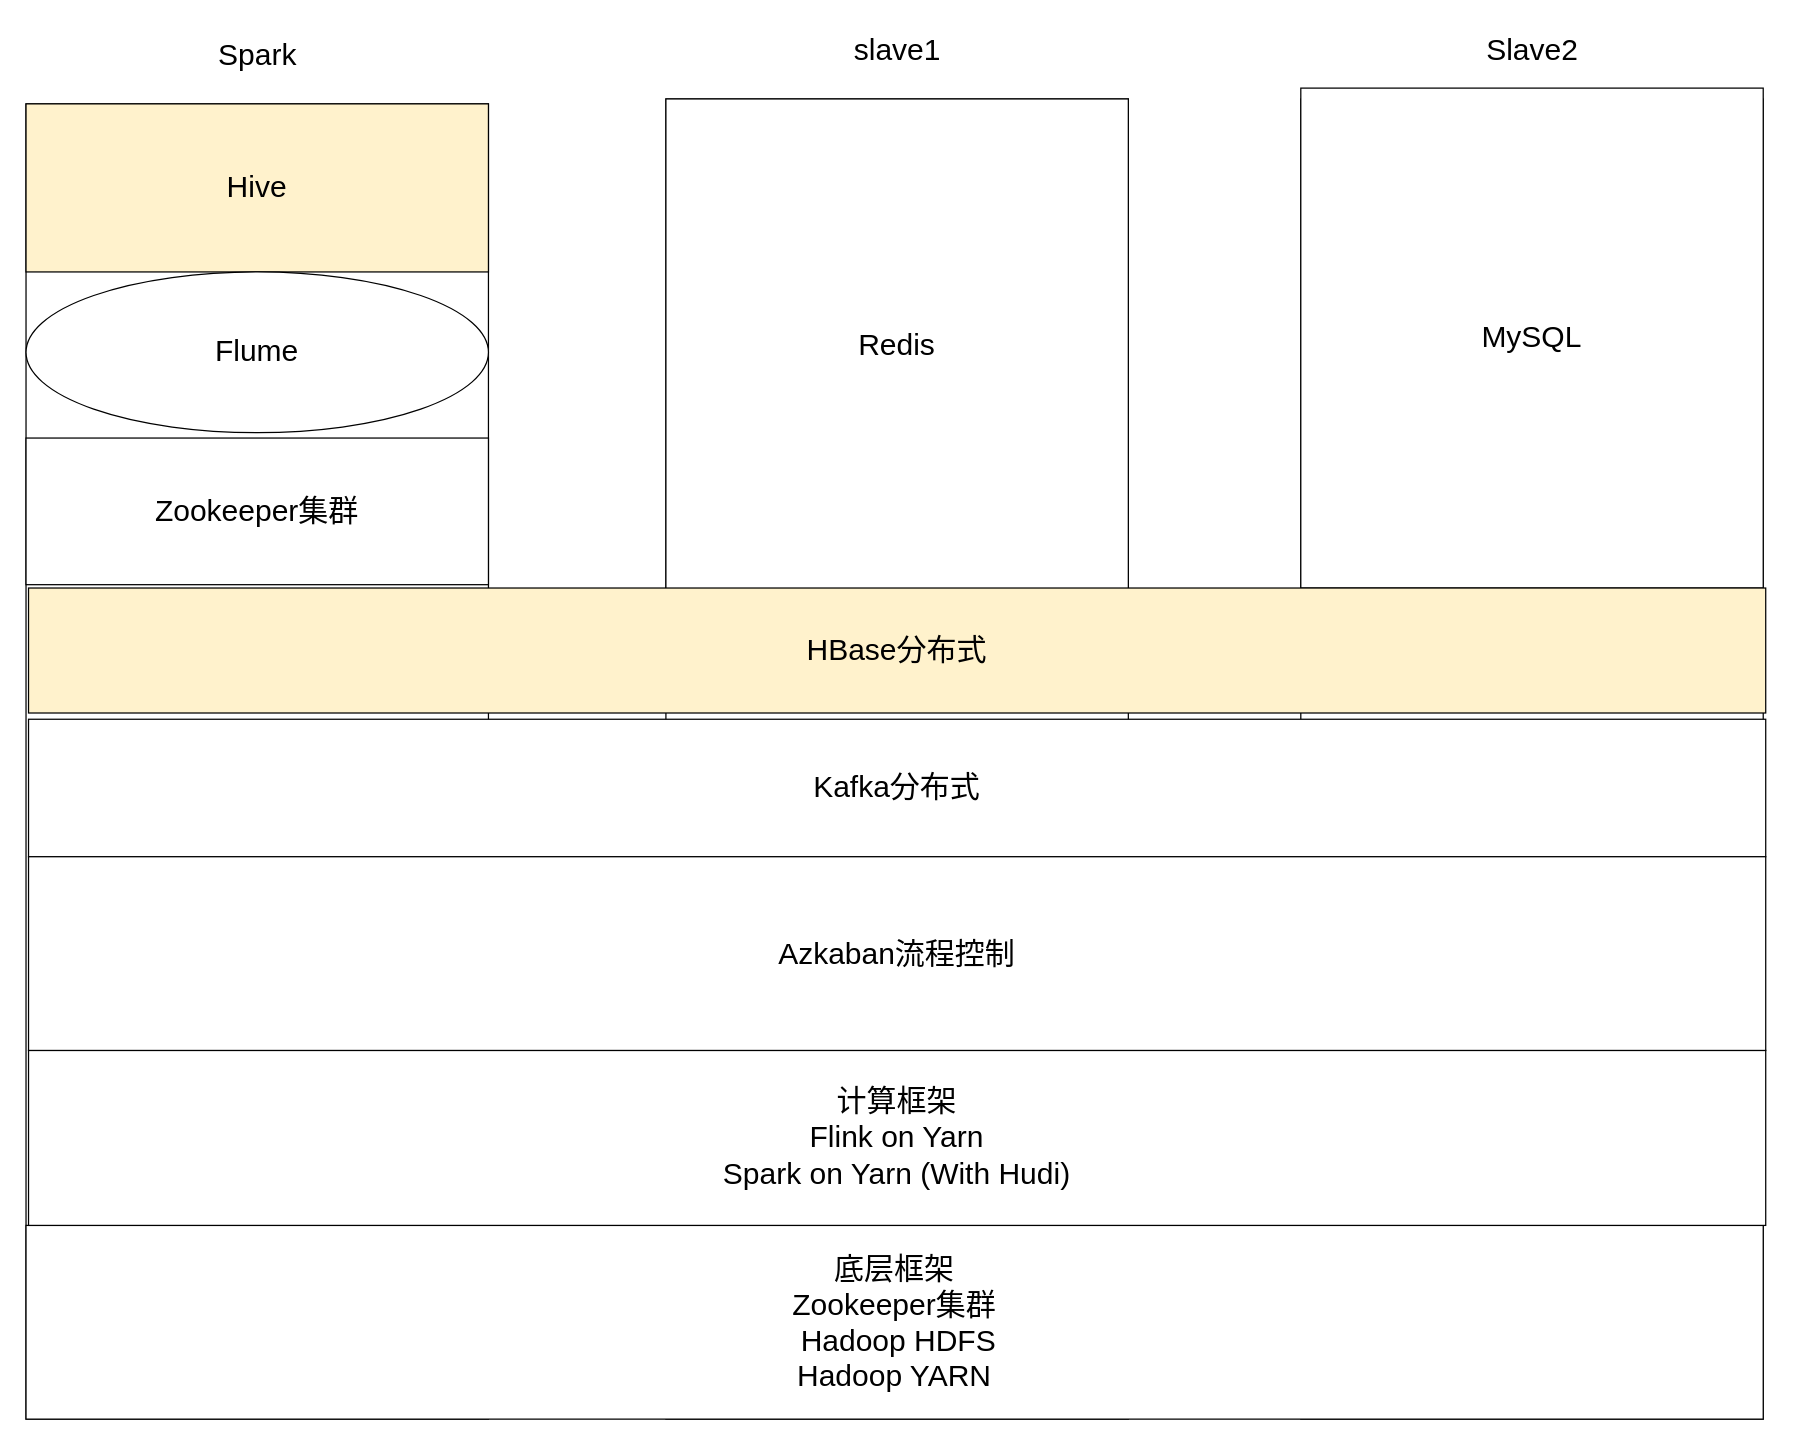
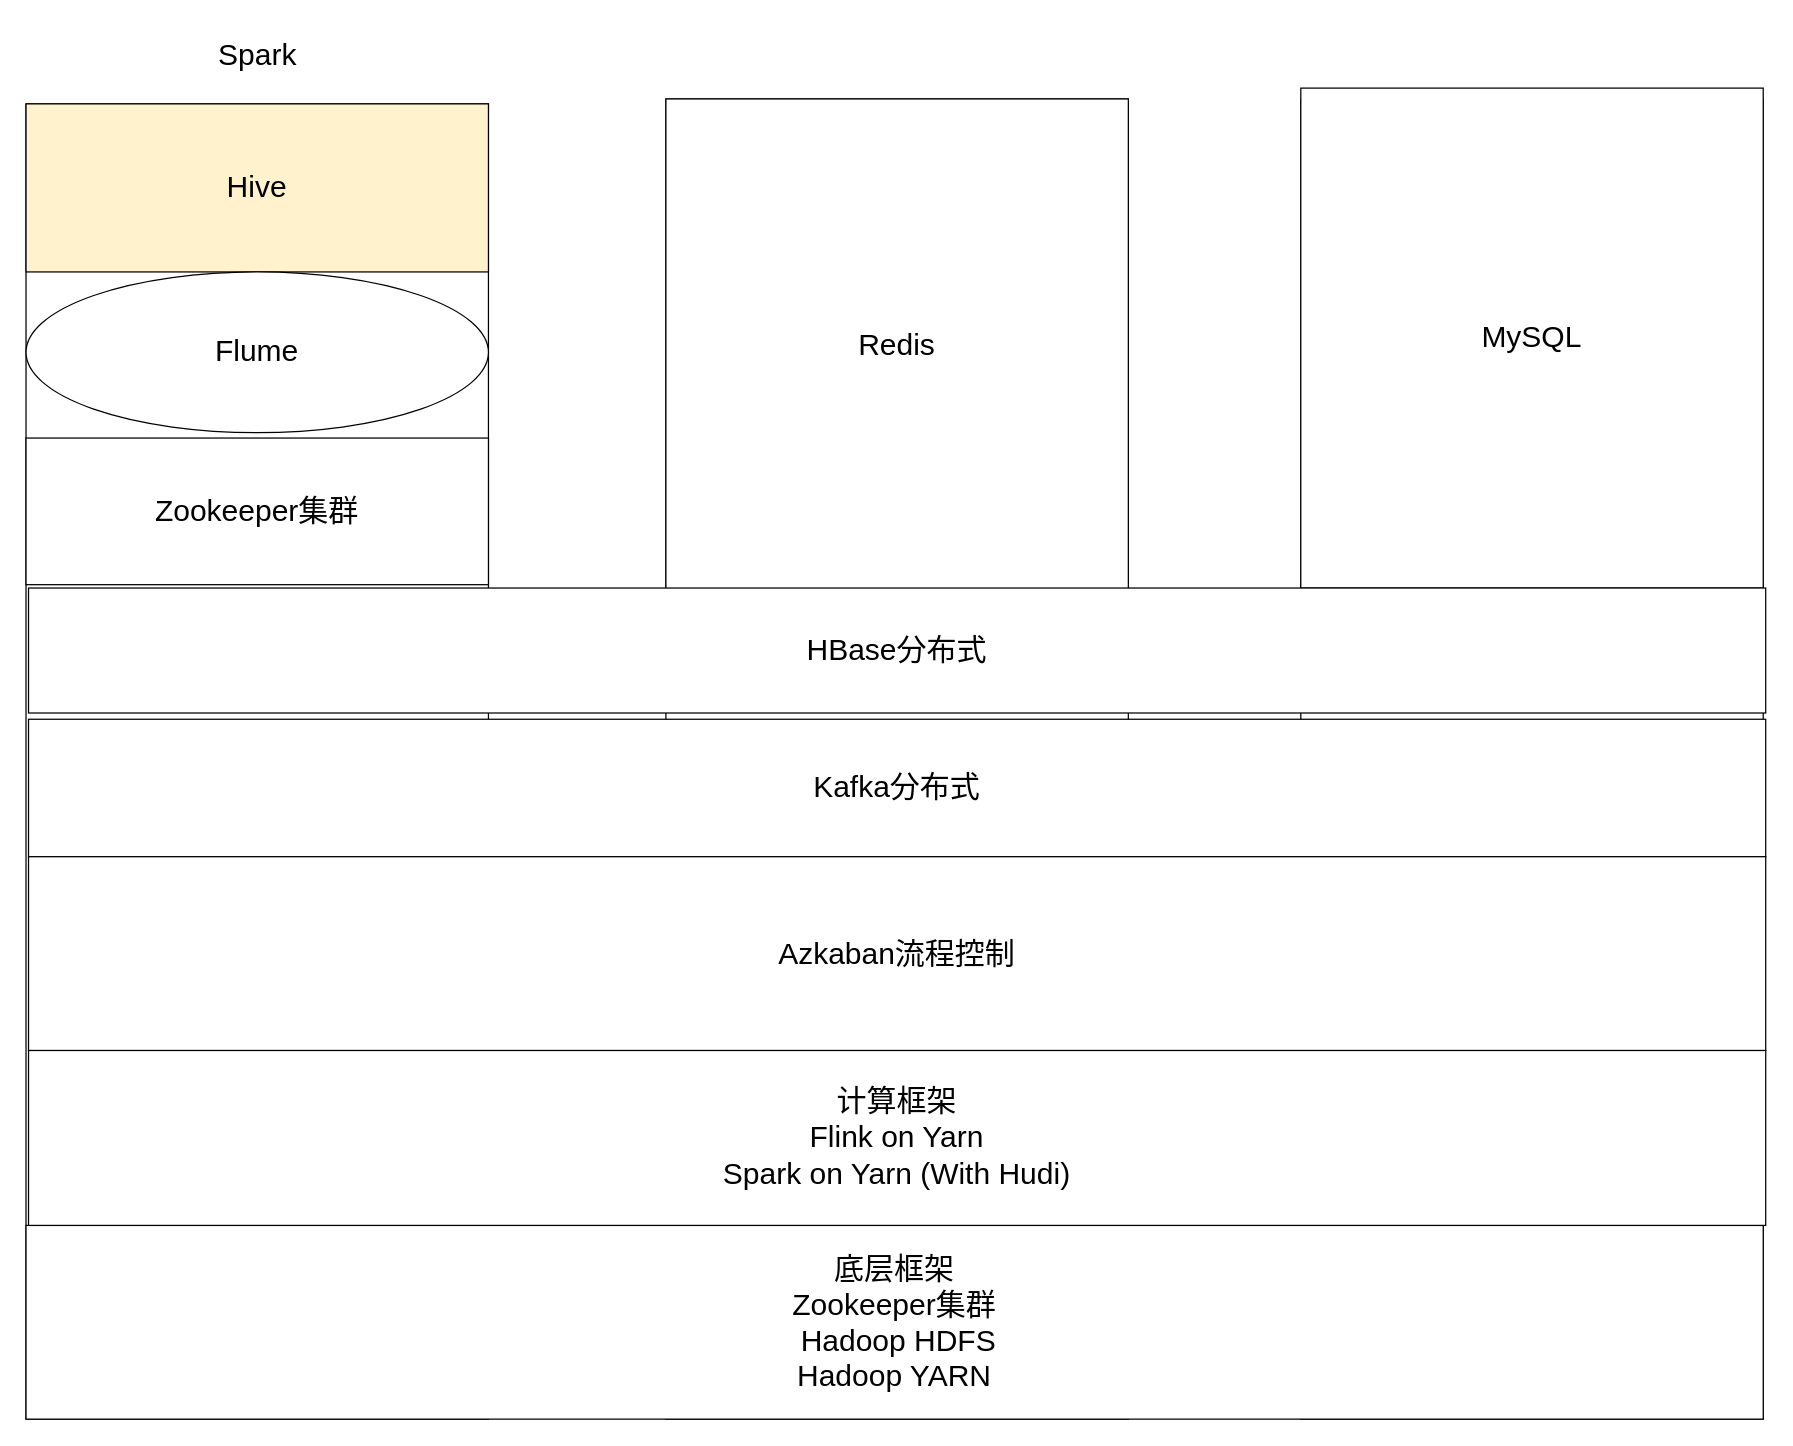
  <mxCell id="0" />
  <mxCell id="1" parent="0" />
  <mxCell id="2" value="" style="group" vertex="1" connectable="0" parent="1"><mxGeometry x="1040" y="20" width="370" height="1115" as="geometry" /></mxCell>
  <mxCell id="3" value="" style="rounded=0;whiteSpace=wrap;html=1;container=0;" vertex="1" parent="2"><mxGeometry y="58.684" width="370" height="1056.316" as="geometry" /></mxCell>
- <mxCell id="4" value="&lt;font style=&quot;font-size: 24px;&quot;&gt;Slave2&lt;/font&gt;" style="text;html=1;align=center;verticalAlign=middle;resizable=0;points=[];autosize=1;strokeColor=none;fillColor=none;container=0;" vertex="1" parent="2"><mxGeometry x="135" width="100" height="40" as="geometry" /></mxCell>
  <mxCell id="5" value="&lt;font style=&quot;font-size: 24px;&quot;&gt;MySQL&lt;/font&gt;" style="rounded=0;whiteSpace=wrap;html=1;container=0;" vertex="1" parent="2"><mxGeometry y="50" width="370" height="400" as="geometry" /></mxCell>
  <mxCell id="6" value="" style="group" vertex="1" connectable="0" parent="1"><mxGeometry x="532" y="20" width="370" height="1115" as="geometry" /></mxCell>
  <mxCell id="7" value="" style="rounded=0;whiteSpace=wrap;html=1;container=0;" vertex="1" parent="6"><mxGeometry y="58.684" width="370" height="1056.316" as="geometry" /></mxCell>
- <mxCell id="8" value="&lt;font style=&quot;font-size: 24px;&quot;&gt;slave1&lt;/font&gt;" style="text;html=1;align=center;verticalAlign=middle;resizable=0;points=[];autosize=1;strokeColor=none;fillColor=none;container=0;" vertex="1" parent="6"><mxGeometry x="140" width="90" height="40" as="geometry" /></mxCell>
  <mxCell id="9" value="&lt;font style=&quot;font-size: 24px;&quot;&gt;Redis&lt;/font&gt;" style="rounded=0;whiteSpace=wrap;html=1;container=0;" vertex="1" parent="6"><mxGeometry y="58.68" width="370" height="395" as="geometry" /></mxCell>
  <mxCell id="10" value="" style="group" vertex="1" connectable="0" parent="1"><mxGeometry x="20" y="30" width="370" height="1105" as="geometry" /></mxCell>
  <mxCell id="11" value="" style="rounded=0;whiteSpace=wrap;html=1;" vertex="1" parent="10"><mxGeometry y="52.619" width="370" height="1052.381" as="geometry" /></mxCell>
  <mxCell id="12" value="&lt;font style=&quot;font-size: 24px;&quot;&gt;Spark&lt;/font&gt;" style="text;html=1;align=center;verticalAlign=middle;resizable=0;points=[];autosize=1;strokeColor=none;fillColor=none;" vertex="1" parent="10"><mxGeometry x="135" y="-5.847" width="100" height="40" as="geometry" /></mxCell>
  <mxCell id="13" value="Hive" style="rounded=0;whiteSpace=wrap;html=1;fontSize=24;fillColor=#fff2cc;" vertex="1" parent="10"><mxGeometry y="52.619" width="370" height="134.471" as="geometry" /></mxCell>
  <mxCell id="14" value="Flume" style="ellipse;whiteSpace=wrap;html=1;fontSize=24;" vertex="1" parent="10"><mxGeometry y="187.09" width="370" height="128.624" as="geometry" /></mxCell>
  <mxCell id="15" value="Zookeeper集群" style="rounded=0;whiteSpace=wrap;html=1;fontSize=24;" vertex="1" parent="10"><mxGeometry y="320" width="370" height="117.33" as="geometry" /></mxCell>
  <mxCell id="16" value="&lt;font style=&quot;font-size: 24px;&quot;&gt;底层框架&lt;br&gt;Zookeeper集群&lt;br&gt;&amp;nbsp;Hadoop HDFS&lt;br&gt;Hadoop YARN&lt;br&gt;&lt;/font&gt;" style="rounded=0;whiteSpace=wrap;html=1;" vertex="1" parent="1"><mxGeometry x="20" y="980" width="1390" height="155" as="geometry" /></mxCell>
  <mxCell id="17" value="&lt;font style=&quot;font-size: 24px;&quot;&gt;计算框架&lt;br&gt;Flink on Yarn&lt;br&gt;Spark on Yarn (With Hudi)&lt;br&gt;&lt;/font&gt;" style="rounded=0;whiteSpace=wrap;html=1;" vertex="1" parent="1"><mxGeometry x="22" y="840" width="1390" height="140" as="geometry" /></mxCell>
- <mxCell id="18" value="HBase分布式" style="rounded=0;whiteSpace=wrap;html=1;fontSize=24;fillColor=#fff2cc;" vertex="1" parent="1"><mxGeometry x="22" y="470" width="1390" height="100" as="geometry" /></mxCell>
+ <mxCell id="18" value="HBase分布式" style="rounded=0;whiteSpace=wrap;html=1;fontSize=24;" vertex="1" parent="1"><mxGeometry x="22" y="470" width="1390" height="100" as="geometry" /></mxCell>
  <mxCell id="19" value="Kafka分布式" style="rounded=0;whiteSpace=wrap;html=1;fontSize=24;" vertex="1" parent="1"><mxGeometry x="22" y="575" width="1390" height="110" as="geometry" /></mxCell>
  <mxCell id="20" value="Azkaban流程控制" style="rounded=0;whiteSpace=wrap;html=1;fontSize=24;" vertex="1" parent="1"><mxGeometry x="22" y="685" width="1390" height="155" as="geometry" /></mxCell>
